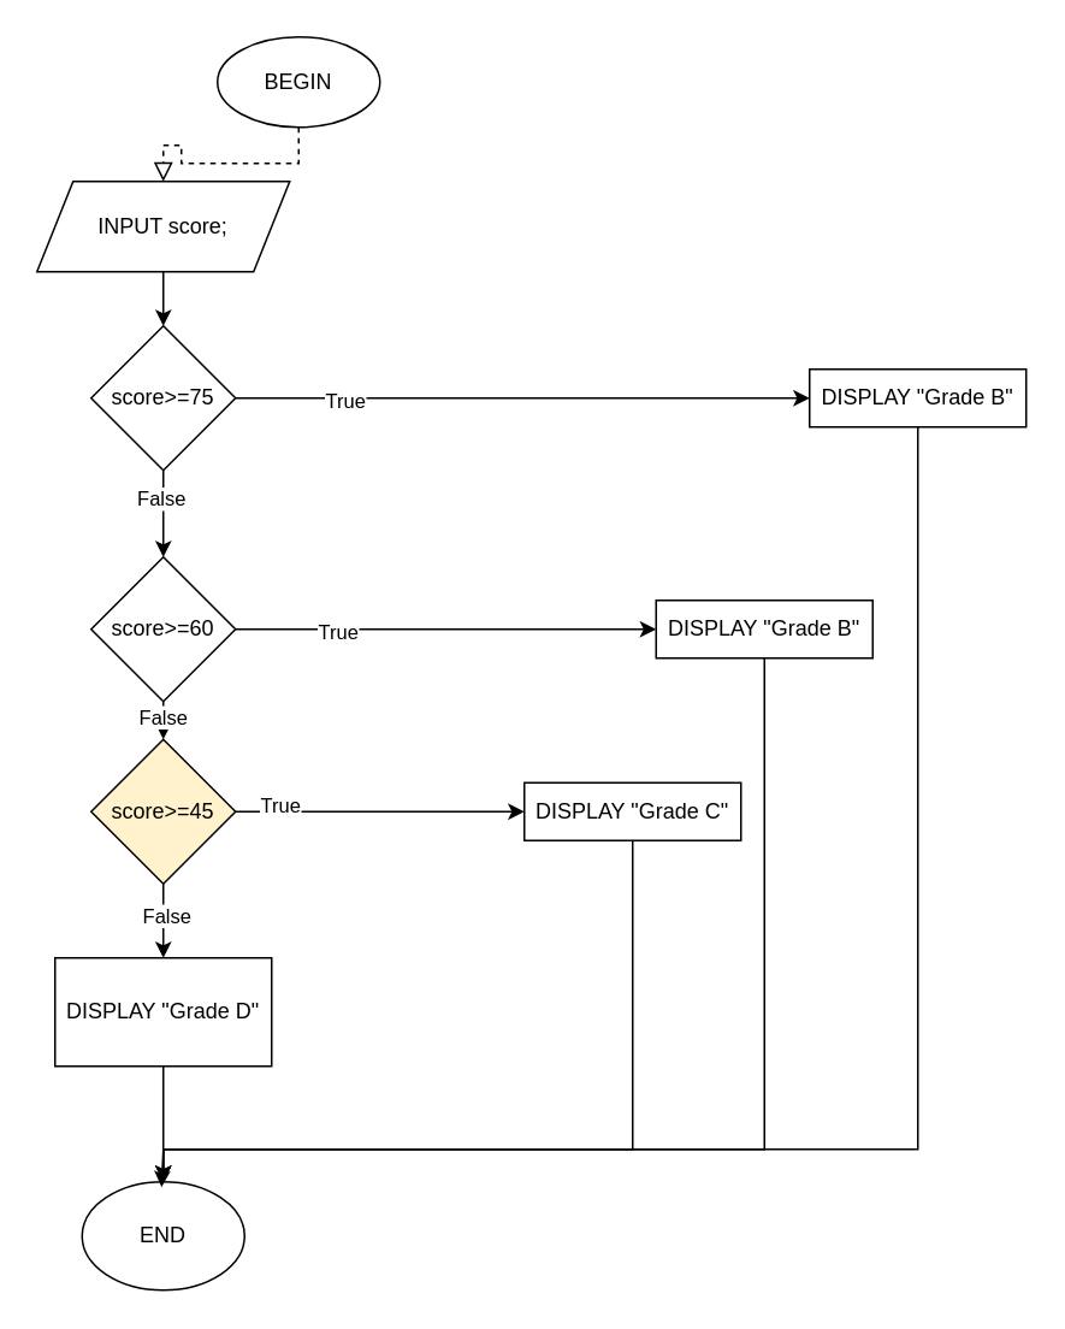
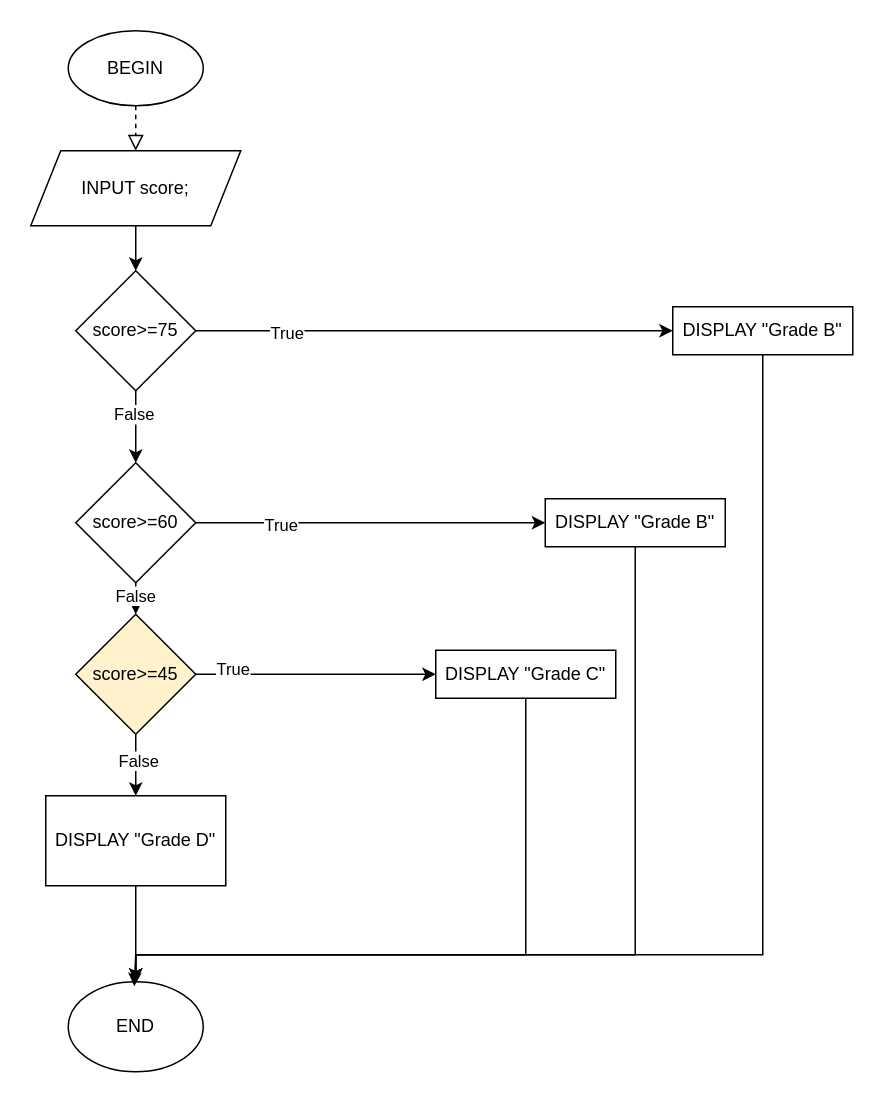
  <mxCell id="0" />
  <mxCell id="1" parent="0" />
- <mxCell id="2" value="BEGIN" style="ellipse;whiteSpace=wrap;html=1;" parent="1" vertex="1"><mxGeometry x="120" y="20" width="90" height="50" as="geometry" /></mxCell>
+ <mxCell id="2" value="BEGIN" style="ellipse;whiteSpace=wrap;html=1;" parent="1" vertex="1"><mxGeometry x="45" y="20" width="90" height="50" as="geometry" /></mxCell>
  <mxCell id="3" value="" style="rounded=0;html=1;jettySize=auto;orthogonalLoop=1;fontSize=11;endArrow=block;endFill=0;endSize=8;strokeWidth=1;shadow=0;labelBackgroundColor=none;edgeStyle=orthogonalEdgeStyle;exitX=0.5;exitY=1;exitDx=0;exitDy=0;entryX=0.5;entryY=0;entryDx=0;entryDy=0;dashed=1;" parent="1" source="2" target="5" edge="1"><mxGeometry relative="1" as="geometry"><mxPoint x="89.41" y="90" as="sourcePoint" /><mxPoint x="90" y="120" as="targetPoint" /></mxGeometry></mxCell>
  <mxCell id="4" value="" style="edgeStyle=orthogonalEdgeStyle;rounded=0;orthogonalLoop=1;jettySize=auto;html=1;" parent="1" source="5" target="11" edge="1"><mxGeometry relative="1" as="geometry" /></mxCell>
  <mxCell id="5" value="INPUT score;" style="shape=parallelogram;perimeter=parallelogramPerimeter;whiteSpace=wrap;html=1;fixedSize=1;" parent="1" vertex="1"><mxGeometry x="20" y="100" width="140" height="50" as="geometry" /></mxCell>
  <mxCell id="6" value="END" style="ellipse;whiteSpace=wrap;html=1;" parent="1" vertex="1"><mxGeometry x="45" y="654" width="90" height="60" as="geometry" /></mxCell>
  <mxCell id="7" style="edgeStyle=orthogonalEdgeStyle;rounded=0;orthogonalLoop=1;jettySize=auto;html=1;exitX=1;exitY=0.5;exitDx=0;exitDy=0;entryX=0;entryY=0.5;entryDx=0;entryDy=0;" parent="1" source="11" target="29" edge="1"><mxGeometry relative="1" as="geometry"><mxPoint x="495" y="245" as="targetPoint" /></mxGeometry></mxCell>
  <mxCell id="8" value="True" style="edgeLabel;html=1;align=center;verticalAlign=middle;resizable=0;points=[];" parent="7" vertex="1" connectable="0"><mxGeometry x="-0.624" y="-1" relative="1" as="geometry"><mxPoint as="offset" /></mxGeometry></mxCell>
  <mxCell id="9" style="edgeStyle=orthogonalEdgeStyle;rounded=0;orthogonalLoop=1;jettySize=auto;html=1;exitX=0.5;exitY=1;exitDx=0;exitDy=0;" edge="1" parent="1" source="11" target="16"><mxGeometry relative="1" as="geometry" /></mxCell>
  <mxCell id="10" value="False" style="edgeLabel;html=1;align=center;verticalAlign=middle;resizable=0;points=[];" vertex="1" connectable="0" parent="9"><mxGeometry x="-0.375" y="-2" relative="1" as="geometry"><mxPoint as="offset" /></mxGeometry></mxCell>
  <mxCell id="11" value="score&amp;gt;=75" style="rhombus;whiteSpace=wrap;html=1;" parent="1" vertex="1"><mxGeometry x="50" y="180" width="80" height="80" as="geometry" /></mxCell>
  <mxCell id="12" style="edgeStyle=orthogonalEdgeStyle;rounded=0;orthogonalLoop=1;jettySize=auto;html=1;exitX=0.5;exitY=1;exitDx=0;exitDy=0;entryX=0.5;entryY=0;entryDx=0;entryDy=0;" edge="1" parent="1" source="16" target="25"><mxGeometry relative="1" as="geometry" /></mxCell>
  <mxCell id="13" value="False" style="edgeLabel;html=1;align=center;verticalAlign=middle;resizable=0;points=[];" vertex="1" connectable="0" parent="12"><mxGeometry x="-0.238" y="-1" relative="1" as="geometry"><mxPoint as="offset" /></mxGeometry></mxCell>
  <mxCell id="14" style="edgeStyle=orthogonalEdgeStyle;rounded=0;orthogonalLoop=1;jettySize=auto;html=1;exitX=1;exitY=0.5;exitDx=0;exitDy=0;" edge="1" parent="1" source="16" target="18"><mxGeometry relative="1" as="geometry" /></mxCell>
  <mxCell id="15" value="True" style="edgeLabel;html=1;align=center;verticalAlign=middle;resizable=0;points=[];" vertex="1" connectable="0" parent="14"><mxGeometry x="-0.519" y="-1" relative="1" as="geometry"><mxPoint as="offset" /></mxGeometry></mxCell>
  <mxCell id="16" value="score&amp;gt;=60" style="rhombus;whiteSpace=wrap;html=1;" parent="1" vertex="1"><mxGeometry x="50" y="308" width="80" height="80" as="geometry" /></mxCell>
  <mxCell id="17" style="edgeStyle=orthogonalEdgeStyle;rounded=0;orthogonalLoop=1;jettySize=auto;html=1;exitX=0.5;exitY=1;exitDx=0;exitDy=0;" edge="1" parent="1" source="18"><mxGeometry relative="1" as="geometry"><mxPoint x="89" y="657" as="targetPoint" /><Array as="points"><mxPoint x="423" y="636" /><mxPoint x="90" y="636" /></Array></mxGeometry></mxCell>
  <mxCell id="18" value="DISPLAY &quot;Grade B&quot;" style="rounded=0;whiteSpace=wrap;html=1;" parent="1" vertex="1"><mxGeometry x="363" y="332" width="120" height="32" as="geometry" /></mxCell>
  <mxCell id="19" style="edgeStyle=orthogonalEdgeStyle;rounded=0;orthogonalLoop=1;jettySize=auto;html=1;exitX=0.5;exitY=1;exitDx=0;exitDy=0;entryX=0.5;entryY=0;entryDx=0;entryDy=0;" edge="1" parent="1" source="20" target="6"><mxGeometry relative="1" as="geometry" /></mxCell>
  <mxCell id="20" value="DISPLAY &quot;Grade D&quot;" style="rounded=0;whiteSpace=wrap;html=1;" vertex="1" parent="1"><mxGeometry x="30" y="530" width="120" height="60" as="geometry" /></mxCell>
  <mxCell id="21" style="edgeStyle=orthogonalEdgeStyle;rounded=0;orthogonalLoop=1;jettySize=auto;html=1;exitX=1;exitY=0.5;exitDx=0;exitDy=0;entryX=0;entryY=0.5;entryDx=0;entryDy=0;" edge="1" parent="1" source="25" target="27"><mxGeometry relative="1" as="geometry" /></mxCell>
  <mxCell id="22" value="True" style="edgeLabel;html=1;align=center;verticalAlign=middle;resizable=0;points=[];" vertex="1" connectable="0" parent="21"><mxGeometry x="-0.7" y="4" relative="1" as="geometry"><mxPoint as="offset" /></mxGeometry></mxCell>
  <mxCell id="23" style="edgeStyle=orthogonalEdgeStyle;rounded=0;orthogonalLoop=1;jettySize=auto;html=1;exitX=0.5;exitY=1;exitDx=0;exitDy=0;" edge="1" parent="1" source="25" target="20"><mxGeometry relative="1" as="geometry" /></mxCell>
  <mxCell id="24" value="False" style="edgeLabel;html=1;align=center;verticalAlign=middle;resizable=0;points=[];" vertex="1" connectable="0" parent="23"><mxGeometry x="-0.171" y="1" relative="1" as="geometry"><mxPoint as="offset" /></mxGeometry></mxCell>
  <mxCell id="25" value="score&amp;gt;=45" style="rhombus;whiteSpace=wrap;html=1;fillColor=#fff2cc;" vertex="1" parent="1"><mxGeometry x="50" y="409" width="80" height="80" as="geometry" /></mxCell>
  <mxCell id="26" style="edgeStyle=orthogonalEdgeStyle;rounded=0;orthogonalLoop=1;jettySize=auto;html=1;exitX=0.5;exitY=1;exitDx=0;exitDy=0;entryX=0.5;entryY=0;entryDx=0;entryDy=0;" edge="1" parent="1" source="27" target="6"><mxGeometry relative="1" as="geometry"><Array as="points"><mxPoint x="350" y="636" /><mxPoint x="90" y="636" /></Array></mxGeometry></mxCell>
  <mxCell id="27" value="DISPLAY &quot;Grade C&quot;" style="rounded=0;whiteSpace=wrap;html=1;" vertex="1" parent="1"><mxGeometry x="290" y="433" width="120" height="32" as="geometry" /></mxCell>
  <mxCell id="28" style="edgeStyle=orthogonalEdgeStyle;rounded=0;orthogonalLoop=1;jettySize=auto;html=1;exitX=0.5;exitY=1;exitDx=0;exitDy=0;entryX=0.5;entryY=0;entryDx=0;entryDy=0;" edge="1" parent="1" source="29" target="6"><mxGeometry relative="1" as="geometry"><Array as="points"><mxPoint x="508" y="636" /><mxPoint x="90" y="636" /></Array></mxGeometry></mxCell>
  <mxCell id="29" value="DISPLAY &quot;Grade B&quot;" style="rounded=0;whiteSpace=wrap;html=1;" vertex="1" parent="1"><mxGeometry x="448" y="204" width="120" height="32" as="geometry" /></mxCell>
